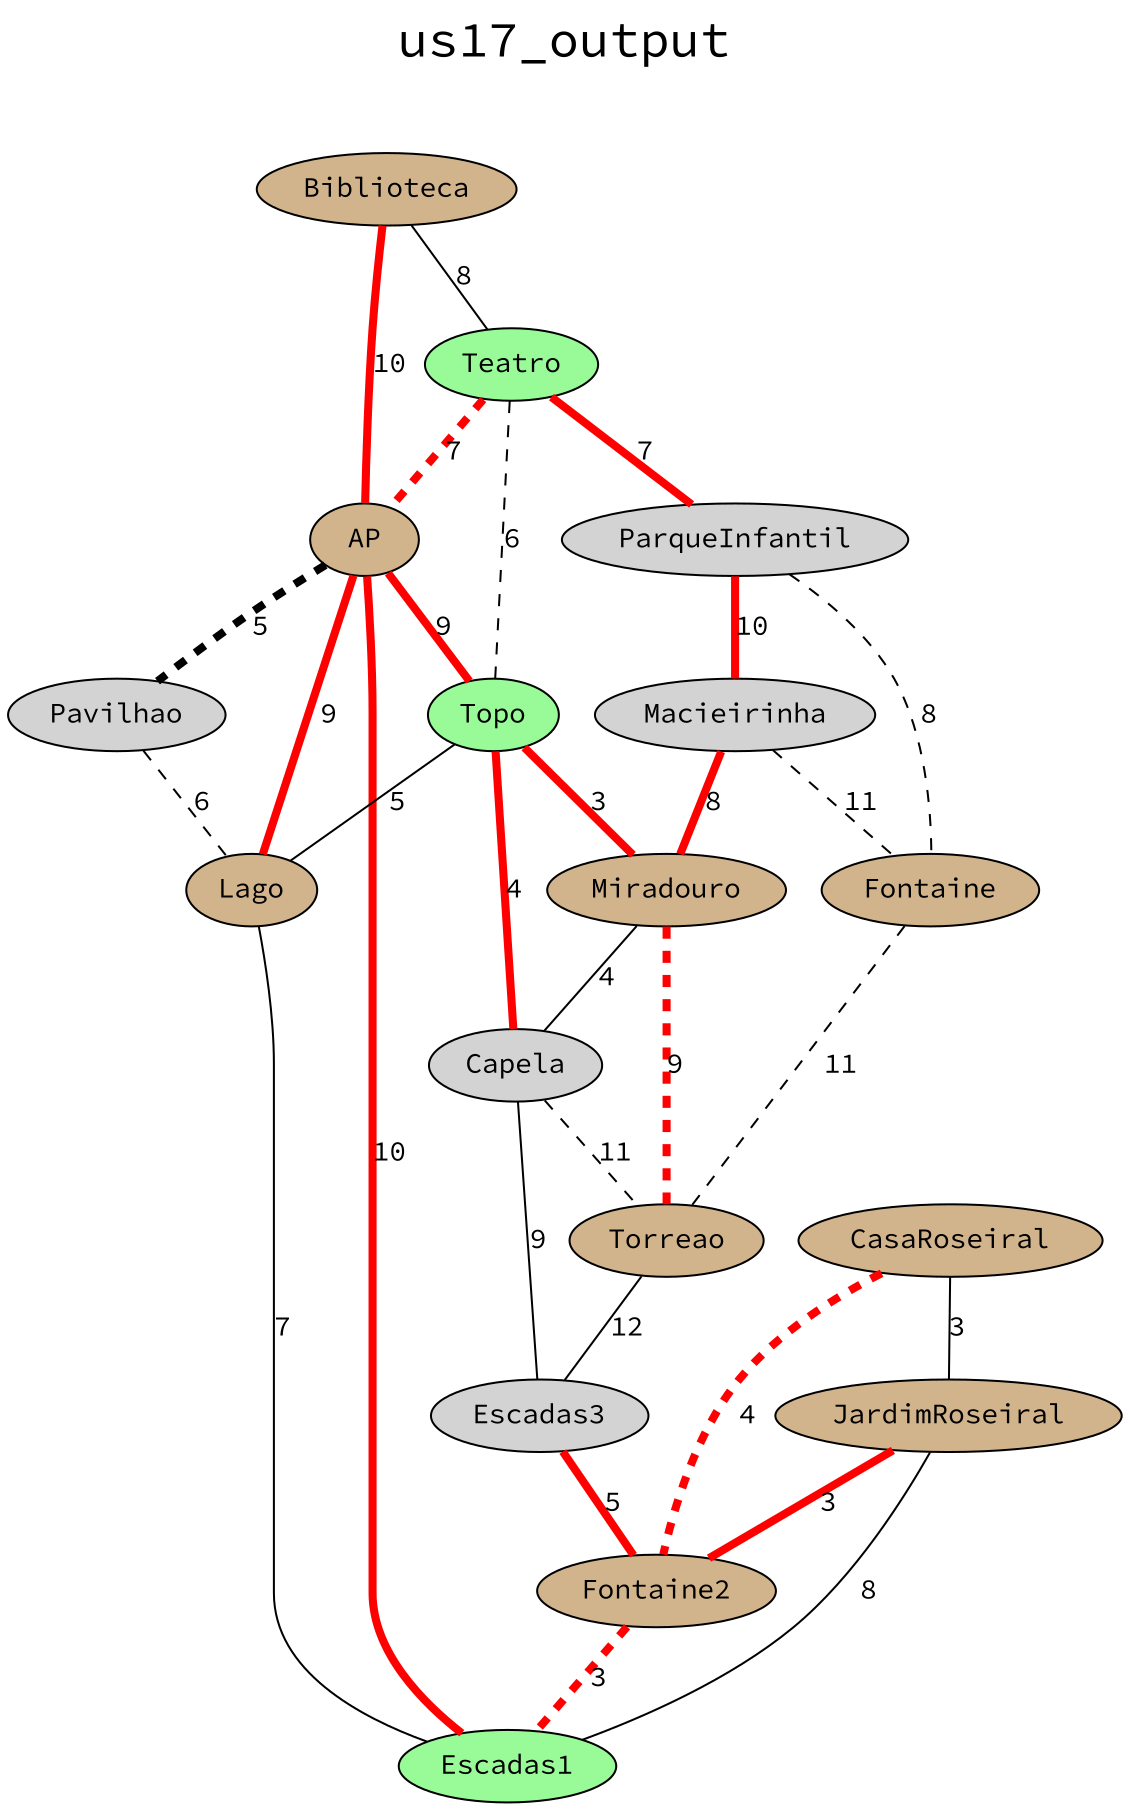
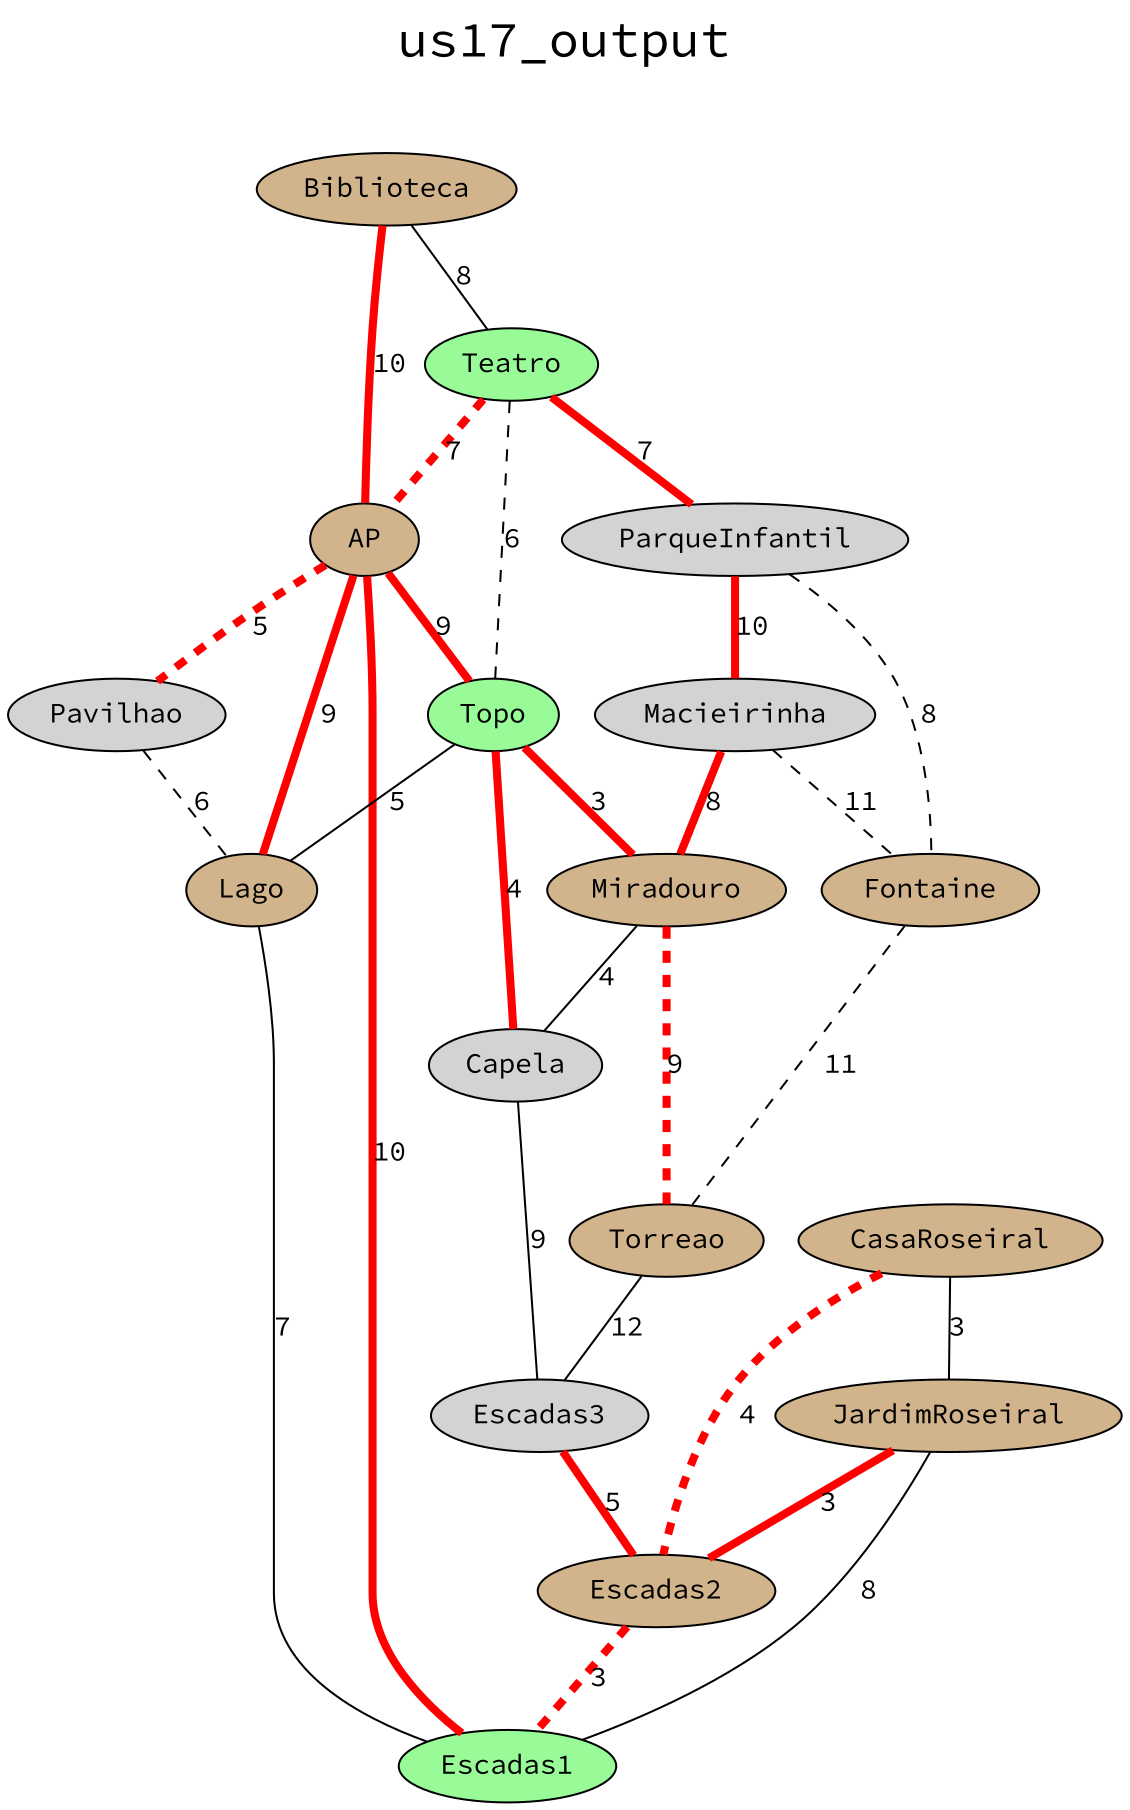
  graph {
    fontname="Source Code Pro"
    fontsize=25
    fontweight=bold
    label=us17_output
    labelloc=t
    node [fillcolor=tan fontname="Source Code Pro" style=filled]
    edge [color=red fontname="Source Code Pro" penwidth=4.0 style=bold]
    Teatro [fillcolor=palegreen]
    Biblioteca
    AP
    Topo [fillcolor=palegreen]
    ParqueInfantil [fillcolor=lightgrey]
    Pavilhao [fillcolor=lightgrey]
    Lago
    Escadas1 [fillcolor=palegreen]
    Miradouro
    Capela [fillcolor=lightgrey]
    Macieirinha [fillcolor=lightgrey]
    Fontaine
    Torreao
    Escadas3 [fillcolor=lightgrey]
-   Escadas2 [label=Fontaine2]
+   Escadas2
    CasaRoseiral
    JardimRoseiral
    Teatro -- AP [label=7 style=dashed]
    Teatro -- Topo [color=black label=6 penwidth=1.0 style=dashed]
    Teatro -- ParqueInfantil [label=7]
    Biblioteca -- Teatro [color=black label=8 penwidth=1.0]
    Biblioteca -- AP [label=10]
    AP -- Topo [label=9]
-   AP -- Pavilhao [color=black label=5 style=dashed]
+   AP -- Pavilhao [label=5 style=dashed]
    AP -- Lago [label=9]
    AP -- Escadas1 [label=10]
    Topo -- Lago [color=black label=5 penwidth=1.0]
    Topo -- Miradouro [label=3]
    Topo -- Capela [label=4]
    ParqueInfantil -- Macieirinha [label=10]
    ParqueInfantil -- Fontaine [color=black label=8 penwidth=1.0 style=dashed]
    Pavilhao -- Lago [color=black label=6 penwidth=1.0 style=dashed]
    Lago -- Escadas1 [color=black label=7 penwidth=1.0]
    Miradouro -- Capela [color=black label=4 penwidth=1.0]
    Miradouro -- Torreao [label=9 style=dashed]
-   Capela -- Torreao [color=black label=11 penwidth=1.0 style=dashed]
    Capela -- Escadas3 [color=black label=9 penwidth=1.0]
    Macieirinha -- Miradouro [label=8]
    Macieirinha -- Fontaine [color=black label=11 penwidth=1.0 style=dashed]
    Fontaine -- Torreao [color=black label=11 penwidth=1.0 style=dashed]
    Torreao -- Escadas3 [color=black label=12 penwidth=1.0]
    Escadas3 -- Escadas2 [label=5]
    Escadas2 -- Escadas1 [label=3 style=dashed]
    CasaRoseiral -- Escadas2 [label=4 style=dashed]
    CasaRoseiral -- JardimRoseiral [color=black label=3 penwidth=1.0]
    JardimRoseiral -- Escadas1 [color=black label=8 penwidth=1.0]
    JardimRoseiral -- Escadas2 [label=3]
  }
